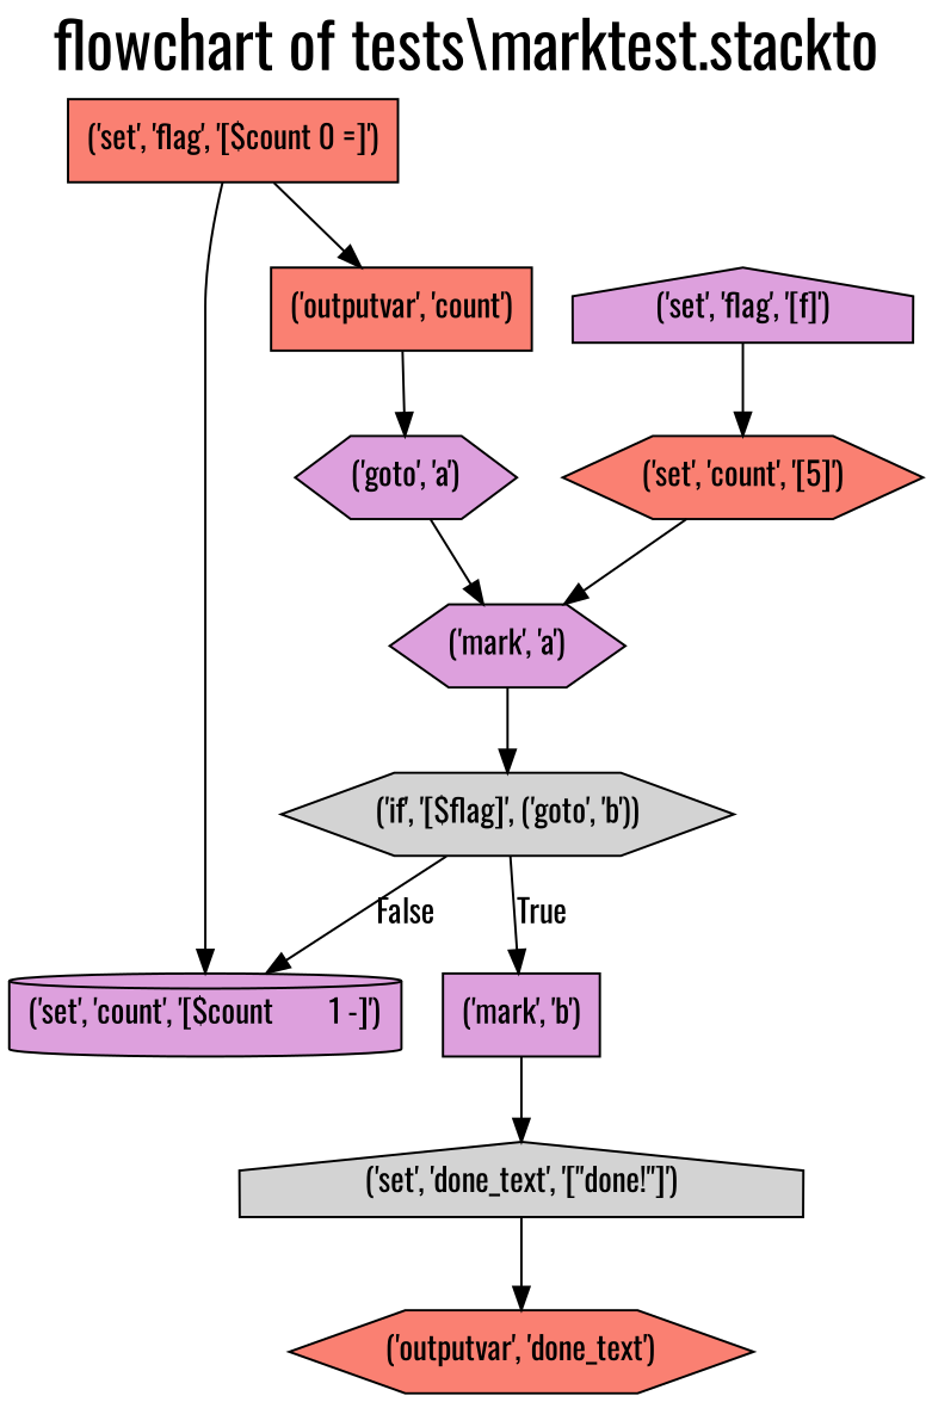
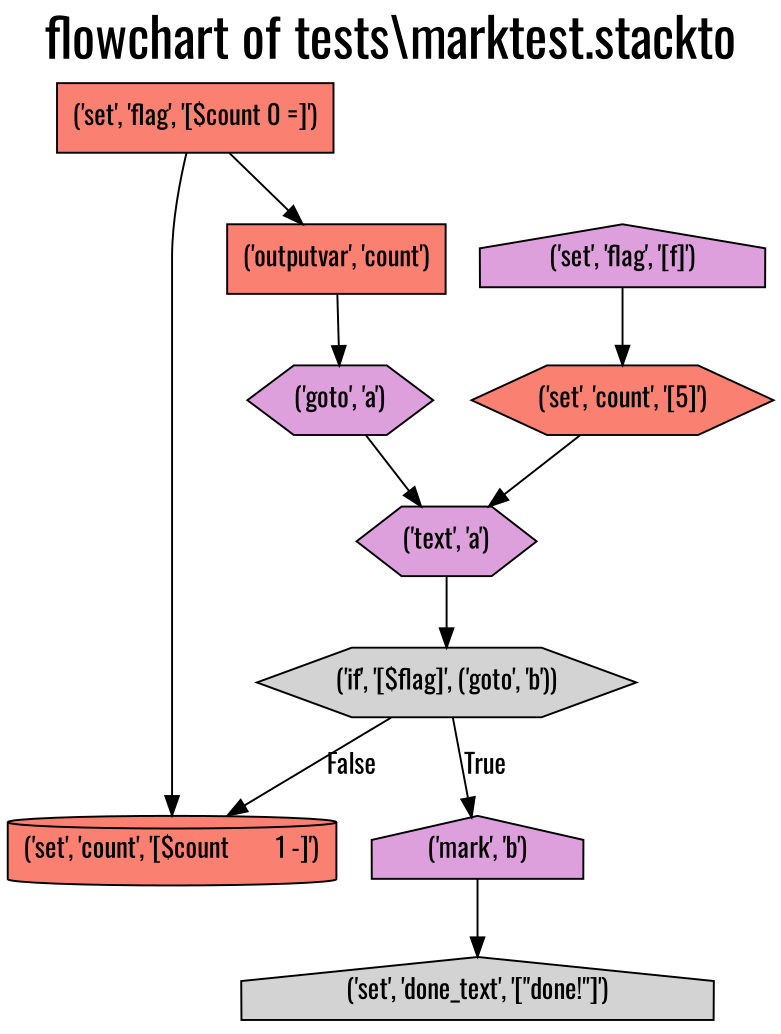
  digraph {
    fontname=Oswald
    fontsize=28
    label="flowchart of tests\\marktest.stackto"
    labelloc=t
    node [fillcolor=plum fontname=Oswald shape=hexagon style=filled]
    edge [fontname=Oswald]
    "('if', '[$flag]', ('goto', 'b'))" [fillcolor=lightgrey]
-   "('mark', 'a')"
-   "('mark', 'b')" [shape=box]
-   "('set', 'count', '[$count        1 -]')" [shape=cylinder]
+   "('mark', 'a')" [label="('text', 'a')"]
+   "('mark', 'b')" [shape=house]
+   "('set', 'count', '[$count        1 -]')" [fillcolor=salmon shape=cylinder]
    "('set', 'done_text', '[\"done!\"]')" [fillcolor=lightgrey shape=house]
-   "('outputvar', 'done_text')" [fillcolor=salmon]
    "('set', 'flag', '[f]')" [shape=house]
    "('set', 'count', '[5]')" [fillcolor=salmon]
    "('set', 'flag', '[$count 0 =]')" [fillcolor=salmon shape=box]
    "('outputvar', 'count')" [fillcolor=salmon shape=box]
    "('goto', 'a')"
    "('if', '[$flag]', ('goto', 'b'))" -> "('mark', 'b')" [label=True]
    "('if', '[$flag]', ('goto', 'b'))" -> "('set', 'count', '[$count        1 -]')" [label=False]
    "('mark', 'a')" -> "('if', '[$flag]', ('goto', 'b'))"
    "('mark', 'b')" -> "('set', 'done_text', '[\"done!\"]')"
-   "('set', 'done_text', '[\"done!\"]')" -> "('outputvar', 'done_text')"
    "('set', 'flag', '[f]')" -> "('set', 'count', '[5]')"
    "('set', 'count', '[5]')" -> "('mark', 'a')"
    "('set', 'flag', '[$count 0 =]')" -> "('set', 'count', '[$count        1 -]')"
    "('set', 'flag', '[$count 0 =]')" -> "('outputvar', 'count')"
    "('outputvar', 'count')" -> "('goto', 'a')"
    "('goto', 'a')" -> "('mark', 'a')"
  }
